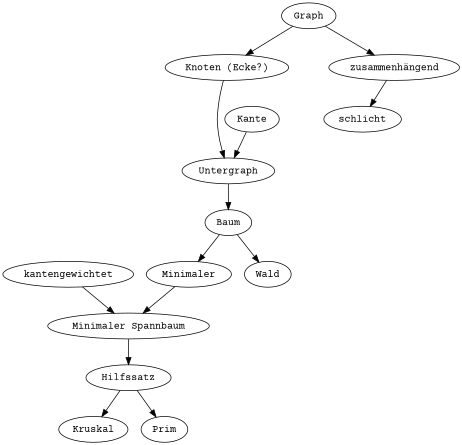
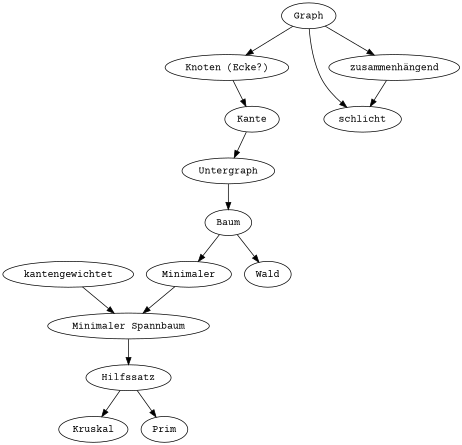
  digraph {
    fontname="Courier Prime"
    node [fontname="Courier Prime"]
    edge [fontname="Courier Prime"]
    n1 [label="Knoten (Ecke?)"]
    Untergraph
    Baum
    "Graph"
    schlicht
    "zusammenhängend"
    Kante
    kantengewichtet
    "Minimaler Spannbaum"
    n10 [label=Minimaler]
    Wald
    Hilfssatz
    Kruskal
    Prim
-   n1 -> Untergraph
+   n1 -> Kante
    Untergraph -> Baum
    Baum -> n10
    Baum -> Wald
    "Graph" -> n1
+   "Graph" -> schlicht
    "Graph" -> "zusammenhängend"
    "zusammenhängend" -> schlicht
    Kante -> Untergraph
    kantengewichtet -> "Minimaler Spannbaum"
    "Minimaler Spannbaum" -> Hilfssatz
    n10 -> "Minimaler Spannbaum"
    Hilfssatz -> Kruskal
    Hilfssatz -> Prim
  }
